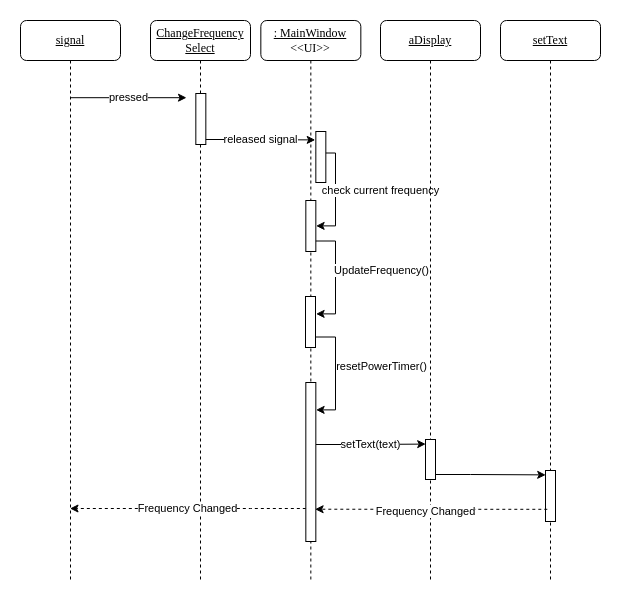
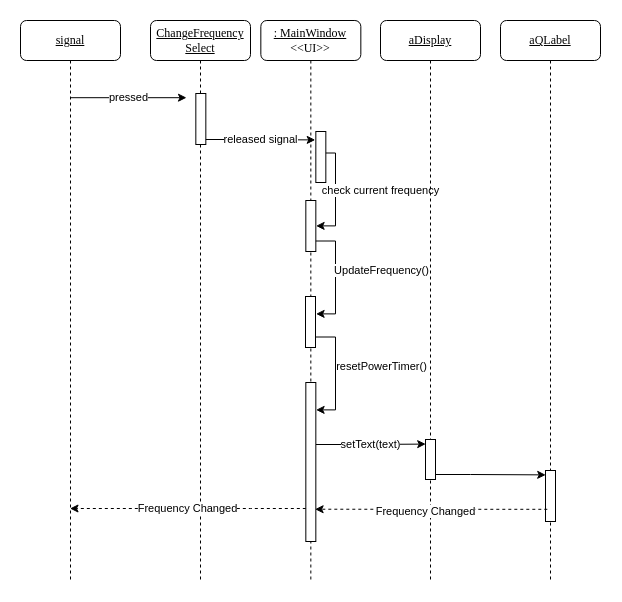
  <mxCell id="0" />
  <mxCell id="1" parent="0" />
  <mxCell id="2" value="&lt;u&gt;: MainWindow&lt;/u&gt;&lt;br&gt;&amp;lt;&amp;lt;UI&amp;gt;&amp;gt;" style="shape=umlLifeline;perimeter=lifelinePerimeter;whiteSpace=wrap;html=1;container=1;collapsible=0;recursiveResize=0;outlineConnect=0;rounded=1;shadow=0;comic=0;labelBackgroundColor=none;strokeWidth=1;fontFamily=Verdana;fontSize=12;align=center;" parent="1" vertex="1"><mxGeometry x="260.33" y="20" width="100" height="560" as="geometry" /></mxCell>
  <mxCell id="3" value="" style="html=1;points=[];perimeter=orthogonalPerimeter;rounded=0;shadow=0;comic=0;labelBackgroundColor=none;strokeWidth=1;fontFamily=Verdana;fontSize=12;align=center;" parent="2" vertex="1"><mxGeometry x="45.0" y="180" width="10" height="51" as="geometry" /></mxCell>
  <mxCell id="4" value="check current frequency" style="edgeStyle=orthogonalEdgeStyle;rounded=0;orthogonalLoop=1;jettySize=auto;html=1;entryX=1.06;entryY=0.576;entryDx=0;entryDy=0;entryPerimeter=0;" parent="2" edge="1"><mxGeometry x="0.021" y="45" relative="1" as="geometry"><mxPoint x="55.0" y="132.5" as="sourcePoint" /><mxPoint x="55.27" y="205.376" as="targetPoint" /><Array as="points"><mxPoint x="74.67" y="133" /><mxPoint x="74.67" y="205" /></Array><mxPoint as="offset" /></mxGeometry></mxCell>
  <mxCell id="5" value="&lt;u&gt;aDisplay&lt;/u&gt;" style="shape=umlLifeline;perimeter=lifelinePerimeter;whiteSpace=wrap;html=1;container=1;collapsible=0;recursiveResize=0;outlineConnect=0;rounded=1;shadow=0;comic=0;labelBackgroundColor=none;strokeWidth=1;fontFamily=Verdana;fontSize=12;align=center;" parent="1" vertex="1"><mxGeometry x="380" y="20" width="100" height="560" as="geometry" /></mxCell>
  <mxCell id="6" value="" style="html=1;points=[];perimeter=orthogonalPerimeter;rounded=0;shadow=0;comic=0;labelBackgroundColor=none;strokeWidth=1;fontFamily=Verdana;fontSize=12;align=center;" parent="5" vertex="1"><mxGeometry x="45" y="419" width="10" height="40" as="geometry" /></mxCell>
  <mxCell id="7" value="&lt;u&gt;signal&lt;/u&gt;" style="shape=umlLifeline;perimeter=lifelinePerimeter;whiteSpace=wrap;html=1;container=1;collapsible=0;recursiveResize=0;outlineConnect=0;rounded=1;shadow=0;comic=0;labelBackgroundColor=none;strokeWidth=1;fontFamily=Verdana;fontSize=12;align=center;" parent="1" vertex="1"><mxGeometry x="20" y="20" width="100" height="560" as="geometry" /></mxCell>
  <mxCell id="8" value="&lt;u&gt;ChangeFrequency&lt;br&gt;Select&lt;/u&gt;" style="shape=umlLifeline;perimeter=lifelinePerimeter;whiteSpace=wrap;html=1;container=1;collapsible=0;recursiveResize=0;outlineConnect=0;rounded=1;shadow=0;comic=0;labelBackgroundColor=none;strokeWidth=1;fontFamily=Verdana;fontSize=12;align=center;" parent="1" vertex="1"><mxGeometry x="150" y="20" width="100" height="560" as="geometry" /></mxCell>
  <mxCell id="9" value="" style="html=1;points=[];perimeter=orthogonalPerimeter;rounded=0;shadow=0;comic=0;labelBackgroundColor=none;strokeWidth=1;fontFamily=Verdana;fontSize=12;align=center;" parent="8" vertex="1"><mxGeometry x="165.33" y="111" width="10" height="51" as="geometry" /></mxCell>
  <mxCell id="10" value="" style="html=1;points=[];perimeter=orthogonalPerimeter;rounded=0;shadow=0;comic=0;labelBackgroundColor=none;strokeWidth=1;fontFamily=Verdana;fontSize=12;align=center;" parent="8" vertex="1"><mxGeometry x="45.33" y="73" width="10" height="51" as="geometry" /></mxCell>
  <mxCell id="11" value="released signal" style="edgeStyle=orthogonalEdgeStyle;rounded=0;orthogonalLoop=1;jettySize=auto;html=1;entryX=-0.06;entryY=0.067;entryDx=0;entryDy=0;entryPerimeter=0;" parent="8" edge="1"><mxGeometry relative="1" as="geometry"><mxPoint x="55.33" y="119" as="sourcePoint" /><mxPoint x="164.73" y="119.417" as="targetPoint" /><Array as="points"><mxPoint x="80.33" y="119" /><mxPoint x="80.33" y="119" /></Array></mxGeometry></mxCell>
  <mxCell id="12" value="pressed" style="endArrow=classic;html=1;rounded=0;entryX=0.067;entryY=0.2;entryDx=0;entryDy=0;entryPerimeter=0;" parent="1" edge="1"><mxGeometry width="50" height="50" relative="1" as="geometry"><mxPoint x="69.929" y="97.2" as="sourcePoint" /><mxPoint x="186" y="97.2" as="targetPoint" /></mxGeometry></mxCell>
  <mxCell id="13" value="setText(text)" style="edgeStyle=orthogonalEdgeStyle;rounded=0;orthogonalLoop=1;jettySize=auto;html=1;entryX=0.02;entryY=0.286;entryDx=0;entryDy=0;entryPerimeter=0;" parent="1" edge="1"><mxGeometry relative="1" as="geometry"><mxPoint x="315.33" y="444" as="sourcePoint" /><mxPoint x="425.2" y="443.586" as="targetPoint" /><Array as="points"><mxPoint x="360" y="444" /><mxPoint x="360" y="444" /></Array></mxGeometry></mxCell>
  <mxCell id="14" value="Frequency Changed" style="edgeStyle=orthogonalEdgeStyle;rounded=0;orthogonalLoop=1;jettySize=auto;html=1;dashed=1;" parent="1" edge="1"><mxGeometry relative="1" as="geometry"><mxPoint x="305.33" y="508" as="sourcePoint" /><mxPoint x="69.5" y="508" as="targetPoint" /><Array as="points"><mxPoint x="250" y="508" /><mxPoint x="250" y="508" /></Array></mxGeometry></mxCell>
  <mxCell id="15" value="" style="html=1;points=[];perimeter=orthogonalPerimeter;rounded=0;shadow=0;comic=0;labelBackgroundColor=none;strokeWidth=1;fontFamily=Verdana;fontSize=12;align=center;" parent="1" vertex="1"><mxGeometry x="305.33" y="382" width="10" height="159" as="geometry" /></mxCell>
  <mxCell id="16" value="UpdateFrequency()" style="edgeStyle=orthogonalEdgeStyle;rounded=0;orthogonalLoop=1;jettySize=auto;html=1;entryX=1.06;entryY=0.576;entryDx=0;entryDy=0;entryPerimeter=0;" parent="1" edge="1"><mxGeometry x="-0.121" y="46" relative="1" as="geometry"><Array as="points"><mxPoint x="335" y="241" /><mxPoint x="335" y="313" /></Array><mxPoint as="offset" /><mxPoint x="315.33" y="240.5" as="sourcePoint" /><mxPoint x="315.6" y="313.376" as="targetPoint" /></mxGeometry></mxCell>
- <mxCell id="17" value="&lt;u&gt;setText&lt;/u&gt;" style="shape=umlLifeline;perimeter=lifelinePerimeter;whiteSpace=wrap;html=1;container=1;collapsible=0;recursiveResize=0;outlineConnect=0;rounded=1;shadow=0;comic=0;labelBackgroundColor=none;strokeWidth=1;fontFamily=Verdana;fontSize=12;align=center;" parent="1" vertex="1"><mxGeometry x="500" y="20" width="100" height="560" as="geometry" /></mxCell>
+ <mxCell id="17" value="&lt;u&gt;aQLabel&lt;/u&gt;" style="shape=umlLifeline;perimeter=lifelinePerimeter;whiteSpace=wrap;html=1;container=1;collapsible=0;recursiveResize=0;outlineConnect=0;rounded=1;shadow=0;comic=0;labelBackgroundColor=none;strokeWidth=1;fontFamily=Verdana;fontSize=12;align=center;" parent="1" vertex="1"><mxGeometry x="500" y="20" width="100" height="560" as="geometry" /></mxCell>
  <mxCell id="18" value="" style="html=1;points=[];perimeter=orthogonalPerimeter;rounded=0;shadow=0;comic=0;labelBackgroundColor=none;strokeWidth=1;fontFamily=Verdana;fontSize=12;align=center;" parent="17" vertex="1"><mxGeometry x="45.0" y="450" width="10" height="51" as="geometry" /></mxCell>
  <mxCell id="19" style="edgeStyle=orthogonalEdgeStyle;rounded=0;orthogonalLoop=1;jettySize=auto;html=1;entryX=0.02;entryY=0.086;entryDx=0;entryDy=0;entryPerimeter=0;" parent="1" source="6" target="18" edge="1"><mxGeometry relative="1" as="geometry"><Array as="points"><mxPoint x="470" y="474" /><mxPoint x="470" y="474" /></Array></mxGeometry></mxCell>
  <mxCell id="20" style="edgeStyle=orthogonalEdgeStyle;rounded=0;orthogonalLoop=1;jettySize=auto;html=1;entryX=1.427;entryY=0.788;entryDx=0;entryDy=0;entryPerimeter=0;dashed=1;exitX=0.18;exitY=0.761;exitDx=0;exitDy=0;exitPerimeter=0;" parent="1" source="18" edge="1"><mxGeometry relative="1" as="geometry"><mxPoint x="540" y="509" as="sourcePoint" /><mxPoint x="314.6" y="508.72" as="targetPoint" /><Array as="points" /></mxGeometry></mxCell>
  <mxCell id="21" value="Frequency Changed" style="edgeLabel;html=1;align=center;verticalAlign=middle;resizable=0;points=[];" parent="20" vertex="1" connectable="0"><mxGeometry x="0.185" y="1" relative="1" as="geometry"><mxPoint x="15" as="offset" /></mxGeometry></mxCell>
  <mxCell id="22" value="" style="html=1;points=[];perimeter=orthogonalPerimeter;rounded=0;shadow=0;comic=0;labelBackgroundColor=none;strokeWidth=1;fontFamily=Verdana;fontSize=12;align=center;" parent="1" vertex="1"><mxGeometry x="305" y="296" width="10" height="51" as="geometry" /></mxCell>
  <mxCell id="23" value="resetPowerTimer()" style="edgeStyle=orthogonalEdgeStyle;rounded=0;orthogonalLoop=1;jettySize=auto;html=1;entryX=1.06;entryY=0.576;entryDx=0;entryDy=0;entryPerimeter=0;" parent="1" edge="1"><mxGeometry x="-0.121" y="46" relative="1" as="geometry"><Array as="points"><mxPoint x="335" y="337" /><mxPoint x="335" y="409" /></Array><mxPoint as="offset" /><mxPoint x="315.33" y="336.5" as="sourcePoint" /><mxPoint x="315.6" y="409.376" as="targetPoint" /></mxGeometry></mxCell>
